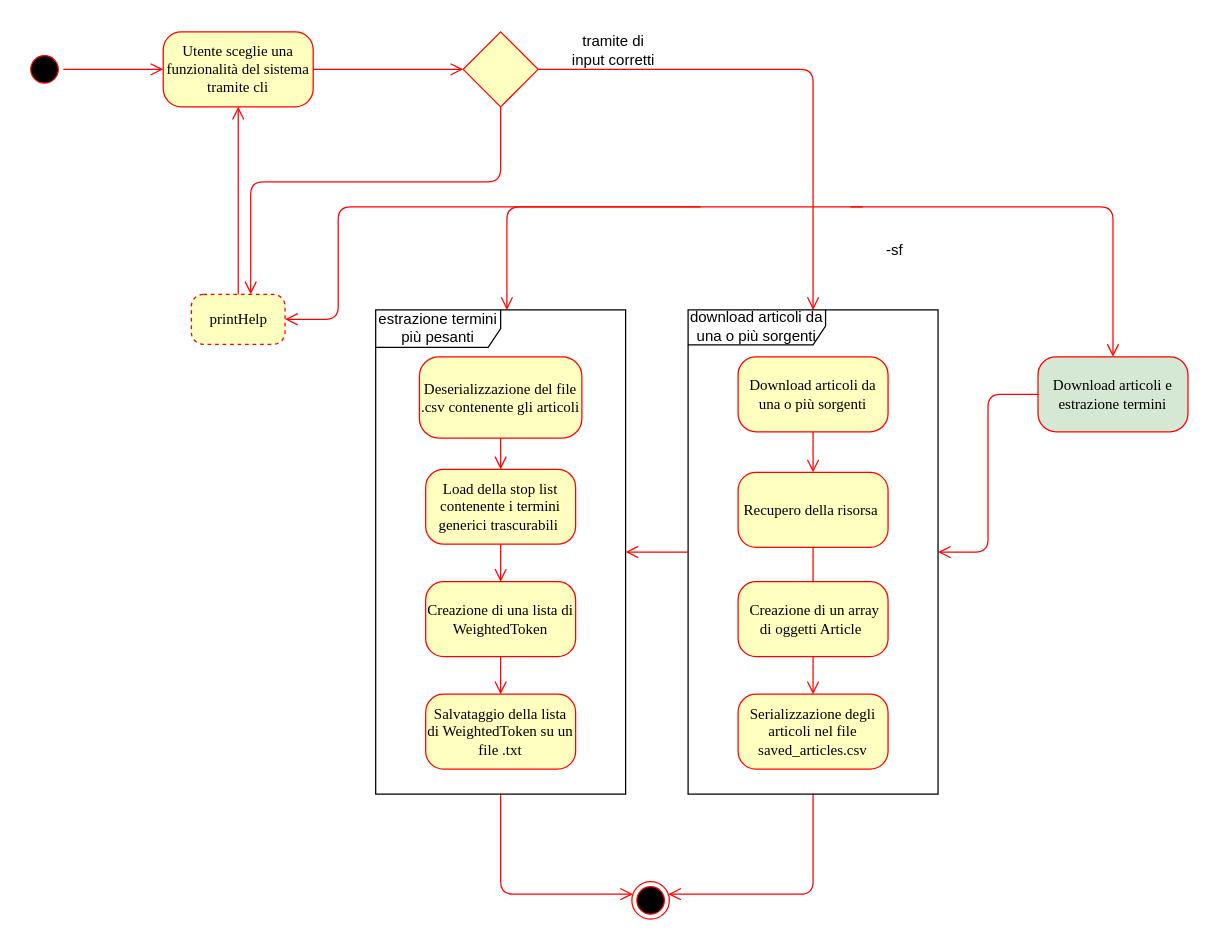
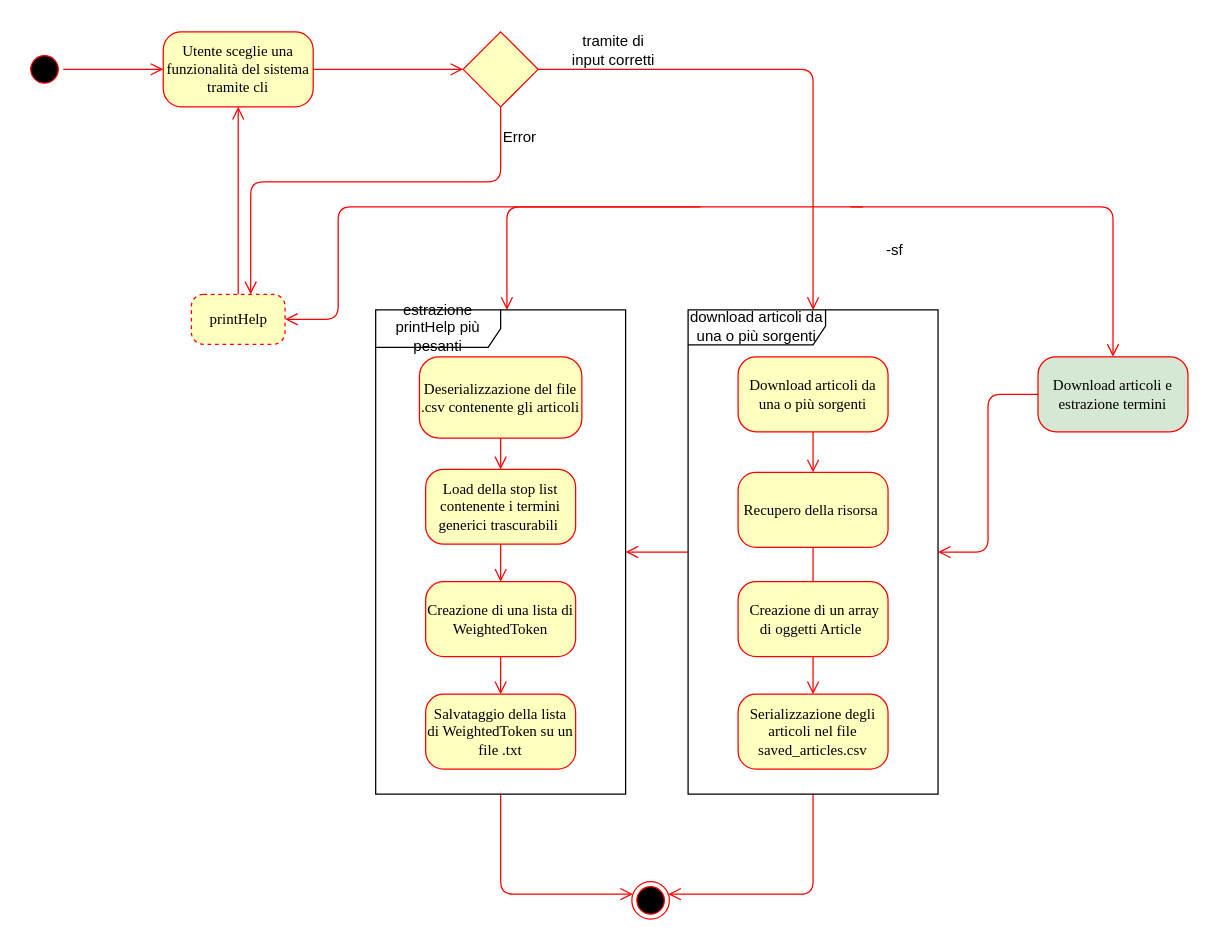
  <mxCell id="0" />
  <mxCell id="1" parent="0" />
  <mxCell id="2" value="" style="ellipse;html=1;shape=startState;fillColor=#000000;strokeColor=#ff0000;rounded=1;shadow=0;comic=0;labelBackgroundColor=none;fontFamily=Verdana;fontSize=12;fontColor=#000000;align=center;direction=south;" parent="1" vertex="1"><mxGeometry x="20" y="40" width="30" height="30" as="geometry" /></mxCell>
  <mxCell id="3" value="Utente sceglie una funzionalità del sistema tramite cli" style="rounded=1;whiteSpace=wrap;html=1;arcSize=24;fillColor=#ffffc0;strokeColor=#ff0000;shadow=0;comic=0;labelBackgroundColor=none;fontFamily=Verdana;fontSize=12;fontColor=#000000;align=center;" parent="1" vertex="1"><mxGeometry x="130" y="25" width="120" height="60" as="geometry" /></mxCell>
  <mxCell id="4" style="edgeStyle=orthogonalEdgeStyle;html=1;labelBackgroundColor=none;endArrow=open;endSize=8;strokeColor=#ff0000;fontFamily=Verdana;fontSize=12;align=left;" parent="1" source="37" target="15" edge="1"><mxGeometry relative="1" as="geometry"><Array as="points"><mxPoint x="650" y="715" /></Array></mxGeometry></mxCell>
  <mxCell id="5" value="Download articoli da una o più sorgenti" style="rounded=1;whiteSpace=wrap;html=1;arcSize=24;fillColor=#ffffc0;strokeColor=#ff0000;shadow=0;comic=0;labelBackgroundColor=none;fontFamily=Verdana;fontSize=12;fontColor=#000000;align=center;" parent="1" vertex="1"><mxGeometry x="590" y="285" width="120" height="60" as="geometry" /></mxCell>
  <mxCell id="6" style="edgeStyle=orthogonalEdgeStyle;html=1;labelBackgroundColor=none;endArrow=open;endSize=8;strokeColor=#ff0000;fontFamily=Verdana;fontSize=12;align=left;" parent="1" target="8" edge="1"><mxGeometry relative="1" as="geometry"><Array as="points"><mxPoint x="690" y="165" /><mxPoint x="890" y="165" /></Array><mxPoint x="680" y="165" as="sourcePoint" /></mxGeometry></mxCell>
  <mxCell id="7" style="edgeStyle=elbowEdgeStyle;html=1;labelBackgroundColor=none;endArrow=open;endSize=8;strokeColor=#ff0000;fontFamily=Verdana;fontSize=12;align=left;" parent="1" source="9" edge="1"><mxGeometry relative="1" as="geometry"><mxPoint x="590" y="585" as="targetPoint" /></mxGeometry></mxCell>
  <mxCell id="8" value="Download articoli e estrazione termini" style="rounded=1;whiteSpace=wrap;html=1;arcSize=24;fillColor=#d5e8d4;strokeColor=#ff0000;shadow=0;comic=0;labelBackgroundColor=none;fontFamily=Verdana;fontSize=12;fontColor=#000000;align=center;" parent="1" vertex="1"><mxGeometry x="830" y="285" width="120" height="60" as="geometry" /></mxCell>
  <mxCell id="9" value="Serializzazione degli articoli nel file saved_articles.csv" style="rounded=1;whiteSpace=wrap;html=1;arcSize=24;fillColor=#ffffc0;strokeColor=#ff0000;shadow=0;comic=0;labelBackgroundColor=none;fontFamily=Verdana;fontSize=12;fontColor=#000000;align=center;" parent="1" vertex="1"><mxGeometry x="590" y="555" width="120" height="60" as="geometry" /></mxCell>
  <mxCell id="10" style="edgeStyle=orthogonalEdgeStyle;html=1;labelBackgroundColor=none;endArrow=open;endSize=8;strokeColor=#ff0000;fontFamily=Verdana;fontSize=12;align=left;" parent="1" source="2" target="3" edge="1"><mxGeometry relative="1" as="geometry" /></mxCell>
  <mxCell id="11" style="edgeStyle=orthogonalEdgeStyle;html=1;labelBackgroundColor=none;endArrow=open;endSize=8;strokeColor=#ff0000;fontFamily=Verdana;fontSize=12;align=left;" parent="1" source="25" target="37" edge="1"><mxGeometry relative="1" as="geometry"><Array as="points" /><mxPoint x="410" y="75" as="sourcePoint" /></mxGeometry></mxCell>
  <mxCell id="12" style="edgeStyle=orthogonalEdgeStyle;html=1;labelBackgroundColor=none;endArrow=open;endSize=8;strokeColor=#ff0000;fontFamily=Verdana;fontSize=12;align=left;" parent="1" target="36" edge="1"><mxGeometry relative="1" as="geometry"><mxPoint x="560" y="165" as="sourcePoint" /><mxPoint x="395" y="225" as="targetPoint" /><Array as="points"><mxPoint x="405" y="165" /></Array></mxGeometry></mxCell>
  <mxCell id="13" style="edgeStyle=orthogonalEdgeStyle;html=1;labelBackgroundColor=none;endArrow=open;endSize=8;strokeColor=#ff0000;fontFamily=Verdana;fontSize=12;align=left;" parent="1" source="8" target="37" edge="1"><mxGeometry relative="1" as="geometry" /></mxCell>
  <mxCell id="14" style="edgeStyle=elbowEdgeStyle;html=1;labelBackgroundColor=none;endArrow=open;endSize=8;strokeColor=#ff0000;fontFamily=Verdana;fontSize=12;align=left;" parent="1" source="36" target="15" edge="1"><mxGeometry relative="1" as="geometry"><mxPoint x="400" y="460" as="sourcePoint" /><mxPoint x="320" y="440" as="targetPoint" /><Array as="points"><mxPoint x="400" y="715" /></Array></mxGeometry></mxCell>
  <mxCell id="15" value="" style="ellipse;html=1;shape=endState;fillColor=#000000;strokeColor=#ff0000;" vertex="1" parent="1"><mxGeometry x="505" y="705" width="30" height="30" as="geometry" /></mxCell>
  <mxCell id="16" value="" style="edgeStyle=elbowEdgeStyle;html=1;labelBackgroundColor=none;endArrow=open;endSize=8;strokeColor=#ff0000;fontFamily=Verdana;fontSize=12;align=left;" edge="1" parent="1" source="34" target="17"><mxGeometry relative="1" as="geometry"><mxPoint x="400" y="285" as="sourcePoint" /><mxPoint x="500" y="510" as="targetPoint" /><Array as="points" /></mxGeometry></mxCell>
  <mxCell id="17" value="Salvataggio della lista di WeightedToken su un file .txt" style="rounded=1;whiteSpace=wrap;html=1;arcSize=24;fillColor=#ffffc0;strokeColor=#ff0000;shadow=0;comic=0;labelBackgroundColor=none;fontFamily=Verdana;fontSize=12;fontColor=#000000;align=center;" vertex="1" parent="1"><mxGeometry x="340" y="555" width="120" height="60" as="geometry" /></mxCell>
  <mxCell id="18" value="" style="edgeStyle=orthogonalEdgeStyle;html=1;labelBackgroundColor=none;endArrow=open;endSize=8;strokeColor=#ff0000;fontFamily=Verdana;fontSize=12;align=left;" edge="1" parent="1" source="20" target="9"><mxGeometry relative="1" as="geometry"><mxPoint x="640" y="265" as="sourcePoint" /><mxPoint x="650" y="455" as="targetPoint" /></mxGeometry></mxCell>
  <mxCell id="19" value="" style="edgeStyle=orthogonalEdgeStyle;html=1;labelBackgroundColor=none;endArrow=open;endSize=8;strokeColor=#ff0000;fontFamily=Verdana;fontSize=12;align=left;" edge="1" parent="1" source="5" target="20"><mxGeometry relative="1" as="geometry"><mxPoint x="640" y="265" as="sourcePoint" /><mxPoint x="650" y="370" as="targetPoint" /></mxGeometry></mxCell>
  <mxCell id="20" value="Recupero della risorsa&amp;nbsp;" style="rounded=1;whiteSpace=wrap;html=1;arcSize=24;fillColor=#ffffc0;strokeColor=#ff0000;shadow=0;comic=0;labelBackgroundColor=none;fontFamily=Verdana;fontSize=12;fontColor=#000000;align=center;" vertex="1" parent="1"><mxGeometry x="590" y="377.5" width="120" height="60" as="geometry" /></mxCell>
  <mxCell id="21" value="Deserializzazione del file .csv contenente gli articoli" style="rounded=1;whiteSpace=wrap;html=1;arcSize=24;fillColor=#ffffc0;strokeColor=#ff0000;shadow=0;comic=0;labelBackgroundColor=none;fontFamily=Verdana;fontSize=12;fontColor=#000000;align=center;" vertex="1" parent="1"><mxGeometry x="335" y="285" width="130" height="65" as="geometry" /></mxCell>
  <mxCell id="22" value="" style="edgeStyle=elbowEdgeStyle;html=1;labelBackgroundColor=none;endArrow=open;endSize=8;strokeColor=#ff0000;fontFamily=Verdana;fontSize=12;align=left;" edge="1" parent="1" source="21" target="23"><mxGeometry relative="1" as="geometry"><mxPoint x="390" y="340" as="sourcePoint" /><mxPoint x="390" y="445" as="targetPoint" /><Array as="points" /></mxGeometry></mxCell>
  <mxCell id="23" value="Load della stop list contenente i termini generici trascurabili&amp;nbsp;" style="rounded=1;whiteSpace=wrap;html=1;arcSize=24;fillColor=#ffffc0;strokeColor=#ff0000;shadow=0;comic=0;labelBackgroundColor=none;fontFamily=Verdana;fontSize=12;fontColor=#000000;align=center;" vertex="1" parent="1"><mxGeometry x="340" y="375" width="120" height="60" as="geometry" /></mxCell>
  <mxCell id="24" value="" style="edgeStyle=orthogonalEdgeStyle;html=1;labelBackgroundColor=none;endArrow=open;endSize=8;strokeColor=#ff0000;fontFamily=Verdana;fontSize=12;align=left;" edge="1" parent="1" source="3" target="25"><mxGeometry relative="1" as="geometry"><Array as="points" /><mxPoint x="250" y="55" as="sourcePoint" /><mxPoint x="370" y="55" as="targetPoint" /></mxGeometry></mxCell>
  <mxCell id="25" value="" style="rhombus;whiteSpace=wrap;html=1;fillColor=#ffffc0;strokeColor=#ff0000;fontColor=#000000;" vertex="1" parent="1"><mxGeometry x="370" y="25" width="60" height="60" as="geometry" /></mxCell>
  <mxCell id="26" value="printHelp" style="rounded=1;whiteSpace=wrap;html=1;arcSize=24;fillColor=#ffffc0;strokeColor=#ff0000;shadow=0;comic=0;labelBackgroundColor=none;fontFamily=Verdana;fontSize=12;fontColor=#000000;align=center;dashed=1;" vertex="1" parent="1"><mxGeometry x="152.5" y="235" width="75" height="40" as="geometry" /></mxCell>
  <mxCell id="27" value="" style="edgeStyle=orthogonalEdgeStyle;html=1;labelBackgroundColor=none;endArrow=open;endSize=8;strokeColor=#ff0000;fontFamily=Verdana;fontSize=12;align=left;" edge="1" parent="1" source="25" target="26"><mxGeometry relative="1" as="geometry"><Array as="points"><mxPoint x="400" y="145" /><mxPoint x="200" y="145" /></Array><mxPoint x="390" y="125" as="sourcePoint" /><mxPoint x="370" y="105" as="targetPoint" /></mxGeometry></mxCell>
+ <mxCell id="28" value="Error" style="text;html=1;align=center;verticalAlign=middle;resizable=0;points=[];autosize=1;strokeColor=none;fillColor=none;" vertex="1" parent="1"><mxGeometry x="390" y="95" width="50" height="30" as="geometry" /></mxCell>
  <mxCell id="29" value="-sf" style="text;html=1;align=center;verticalAlign=middle;resizable=0;points=[];autosize=1;strokeColor=none;fillColor=none;" vertex="1" parent="1"><mxGeometry x="695" y="185" width="40" height="30" as="geometry" /></mxCell>
  <mxCell id="30" value="" style="edgeStyle=orthogonalEdgeStyle;html=1;labelBackgroundColor=none;endArrow=open;endSize=8;strokeColor=#ff0000;fontFamily=Verdana;fontSize=12;align=left;" edge="1" parent="1" target="26"><mxGeometry relative="1" as="geometry"><Array as="points"><mxPoint x="270" y="165" /><mxPoint x="270" y="255" /></Array><mxPoint x="690" y="165" as="sourcePoint" /><mxPoint x="340" y="45" as="targetPoint" /></mxGeometry></mxCell>
  <mxCell id="31" value="tramite di&lt;br&gt;input corretti" style="text;html=1;align=center;verticalAlign=middle;resizable=0;points=[];autosize=1;strokeColor=none;fillColor=none;" vertex="1" parent="1"><mxGeometry x="445" y="20" width="90" height="40" as="geometry" /></mxCell>
  <mxCell id="32" value="" style="edgeStyle=orthogonalEdgeStyle;html=1;labelBackgroundColor=none;endArrow=open;endSize=8;strokeColor=#ff0000;fontFamily=Verdana;fontSize=12;align=left;" edge="1" parent="1" source="26" target="3"><mxGeometry relative="1" as="geometry"><Array as="points" /><mxPoint x="260" y="65" as="sourcePoint" /><mxPoint x="380" y="65" as="targetPoint" /></mxGeometry></mxCell>
  <mxCell id="33" value="" style="edgeStyle=elbowEdgeStyle;html=1;labelBackgroundColor=none;endArrow=open;endSize=8;strokeColor=#ff0000;fontFamily=Verdana;fontSize=12;align=left;" edge="1" parent="1" source="23" target="34"><mxGeometry relative="1" as="geometry"><mxPoint x="400" y="425" as="sourcePoint" /><mxPoint x="400" y="485" as="targetPoint" /><Array as="points" /></mxGeometry></mxCell>
  <mxCell id="34" value="Creazione di una lista di WeightedToken" style="rounded=1;whiteSpace=wrap;html=1;arcSize=24;fillColor=#ffffc0;strokeColor=#ff0000;shadow=0;comic=0;labelBackgroundColor=none;fontFamily=Verdana;fontSize=12;fontColor=#000000;align=center;" vertex="1" parent="1"><mxGeometry x="340" y="465" width="120" height="60" as="geometry" /></mxCell>
  <mxCell id="35" value="&amp;nbsp;Creazione di un array di oggetti Article&amp;nbsp;" style="rounded=1;whiteSpace=wrap;html=1;arcSize=24;fillColor=#ffffc0;strokeColor=#ff0000;shadow=0;comic=0;labelBackgroundColor=none;fontFamily=Verdana;fontSize=12;fontColor=#000000;align=center;" vertex="1" parent="1"><mxGeometry x="590" y="465" width="120" height="60" as="geometry" /></mxCell>
- <mxCell id="36" value="estrazione termini più pesanti" style="shape=umlFrame;whiteSpace=wrap;html=1;pointerEvents=0;width=100;height=30;" vertex="1" parent="1"><mxGeometry x="300" y="247.5" width="200" height="387.5" as="geometry" /></mxCell>
+ <mxCell id="36" value="estrazione printHelp più pesanti" style="shape=umlFrame;whiteSpace=wrap;html=1;pointerEvents=0;width=100;height=30;" vertex="1" parent="1"><mxGeometry x="300" y="247.5" width="200" height="387.5" as="geometry" /></mxCell>
  <mxCell id="37" value="download articoli da una o più sorgenti" style="shape=umlFrame;whiteSpace=wrap;html=1;pointerEvents=0;width=110;height=28;" vertex="1" parent="1"><mxGeometry x="550" y="247.5" width="200" height="387.5" as="geometry" /></mxCell>
  <mxCell id="38" style="edgeStyle=orthogonalEdgeStyle;html=1;labelBackgroundColor=none;endArrow=open;endSize=8;strokeColor=#ff0000;fontFamily=Verdana;fontSize=12;align=left;" edge="1" parent="1" source="37" target="36"><mxGeometry relative="1" as="geometry"><mxPoint x="840" y="265" as="sourcePoint" /><mxPoint x="763" y="296" as="targetPoint" /></mxGeometry></mxCell>
